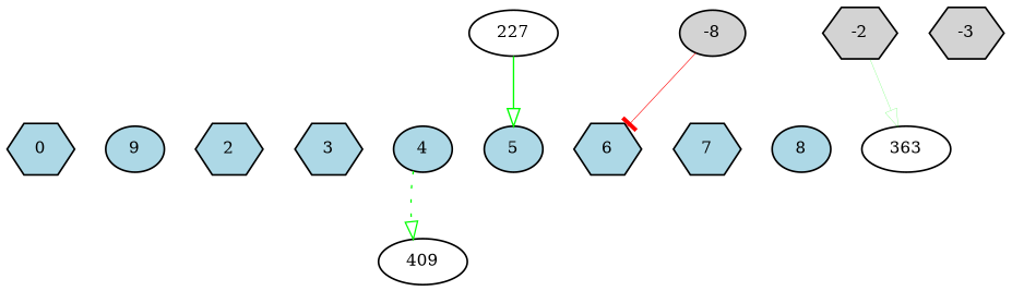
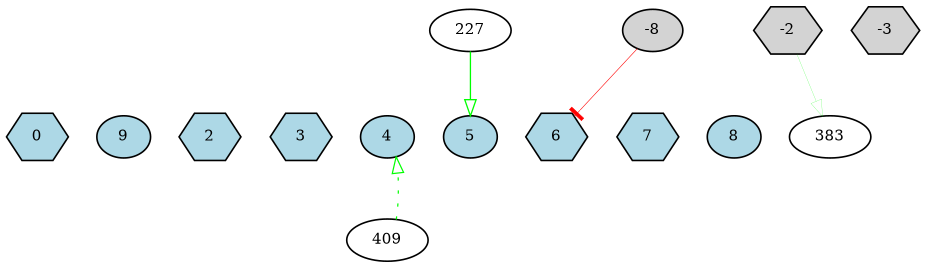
  digraph {
    node [fillcolor=lightblue fontsize=9 shape=ellipse style=filled]
    edge [style=invis]
    n1 [fillcolor=lightgray height=0.2 label=-8 width=0.2]
    -2 [fillcolor=lightgray height=0.2 shape=hexagon width=0.2]
    -3 [fillcolor=lightgray height=0.2 shape=hexagon width=0.2]
    0 [height=0.2 shape=hexagon width=0.2]
    n5 [height=0.2 label=9 width=0.2]
    2 [height=0.2 shape=hexagon width=0.2]
    3 [height=0.2 shape=hexagon width=0.2]
    4 [height=0.2 width=0.2]
    5 [height=0.2 width=0.2]
    6 [height=0.2 shape=hexagon width=0.2]
    7 [height=0.2 shape=hexagon width=0.2]
    8 [height=0.2 width=0.2]
-   363 [fillcolor=white height=0.2 width=0.2]
+   363 [fillcolor=white height=0.2 width=0.2 label=383]
    409 [fillcolor=white height=0.2 width=0.2]
    n15 [fillcolor=white height=0.2 label=227 width=0.2]
    subgraph sub_1 {
      rank=same
      n1
      -2
      -3
    }
    subgraph sub_2 {
      rank=same
      0
      n5
      2
      3
      4
      5
      6
      7
      8
    }
    n1 -> -2
    n1 -> 6 [arrowhead=tee color=red penwidth=0.35199275059651747 style=solid]
    -2 -> -3
    -2 -> 363 [arrowhead=onormal color=green penwidth=0.11096436382497532 style=solid]
    0 -> n5
    n5 -> 2
    2 -> 3
    3 -> 4
    4 -> 5
-   4 -> 409 [arrowhead=onormal color=green penwidth=0.7454804601387086 style=dotted]
+   409 -> 4 [arrowhead=onormal color=green penwidth=0.7454804601387086 style=dotted]
    5 -> 6
    6 -> 7
    7 -> 8
    n15 -> 5 [arrowhead=onormal color=green penwidth=0.8021136191909795 style=solid]
  }
